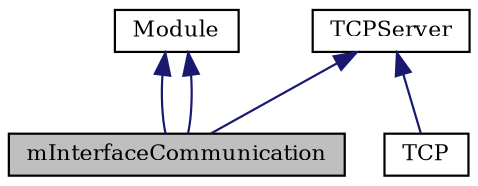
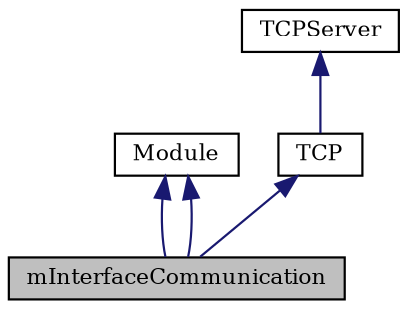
  digraph {
    fontname="DejaVu Serif"
    node [color=black fillcolor=white fontname="DejaVu Serif" fontsize=10 shape=record style=filled]
    edge [color=midnightblue dir=back fontname="DejaVu Serif" fontsize=10 labelfontname=Helvetica labelfontsize=10 style=solid]
    n1 [fillcolor=grey75 fontcolor=black height=0.2 label=mInterfaceCommunication width=0.4]
    n2 [height=0.2 label=Module width=0.4]
    n3 [height=0.2 label=TCPServer width=0.4]
    n4 [height=0.2 label=TCP width=0.4]
    n2 -> n1
    n2 -> n1
-   n3 -> n1
+   n4 -> n1
    n3 -> n4
  }
